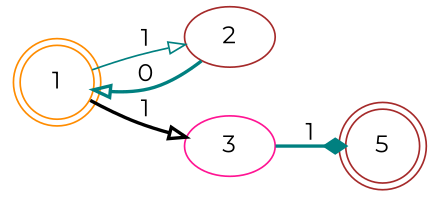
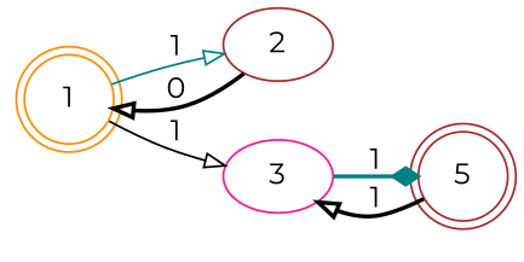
  digraph {
    fontname=Montserrat
    rankdir=LR
    node [fontname=Montserrat color=brown]
    edge [arrowhead=onormal color=teal fontname=Montserrat style=bold]
    fake [style=invisible color=""]
    1 [color=darkorange shape=doublecircle]
    2
    3 [color=deeppink]
    5 [shape=doublecircle]
    1 -> 2 [label=1 style=solid]
-   1 -> 3 [color=black label=1]
-   2 -> 1 [label=0]
+   1 -> 3 [color=black label=1 style=solid]
+   2 -> 1 [color=black label=0]
    3 -> 5 [arrowhead=diamond label=1]
+   5 -> 3 [color=black label=1]
  }
